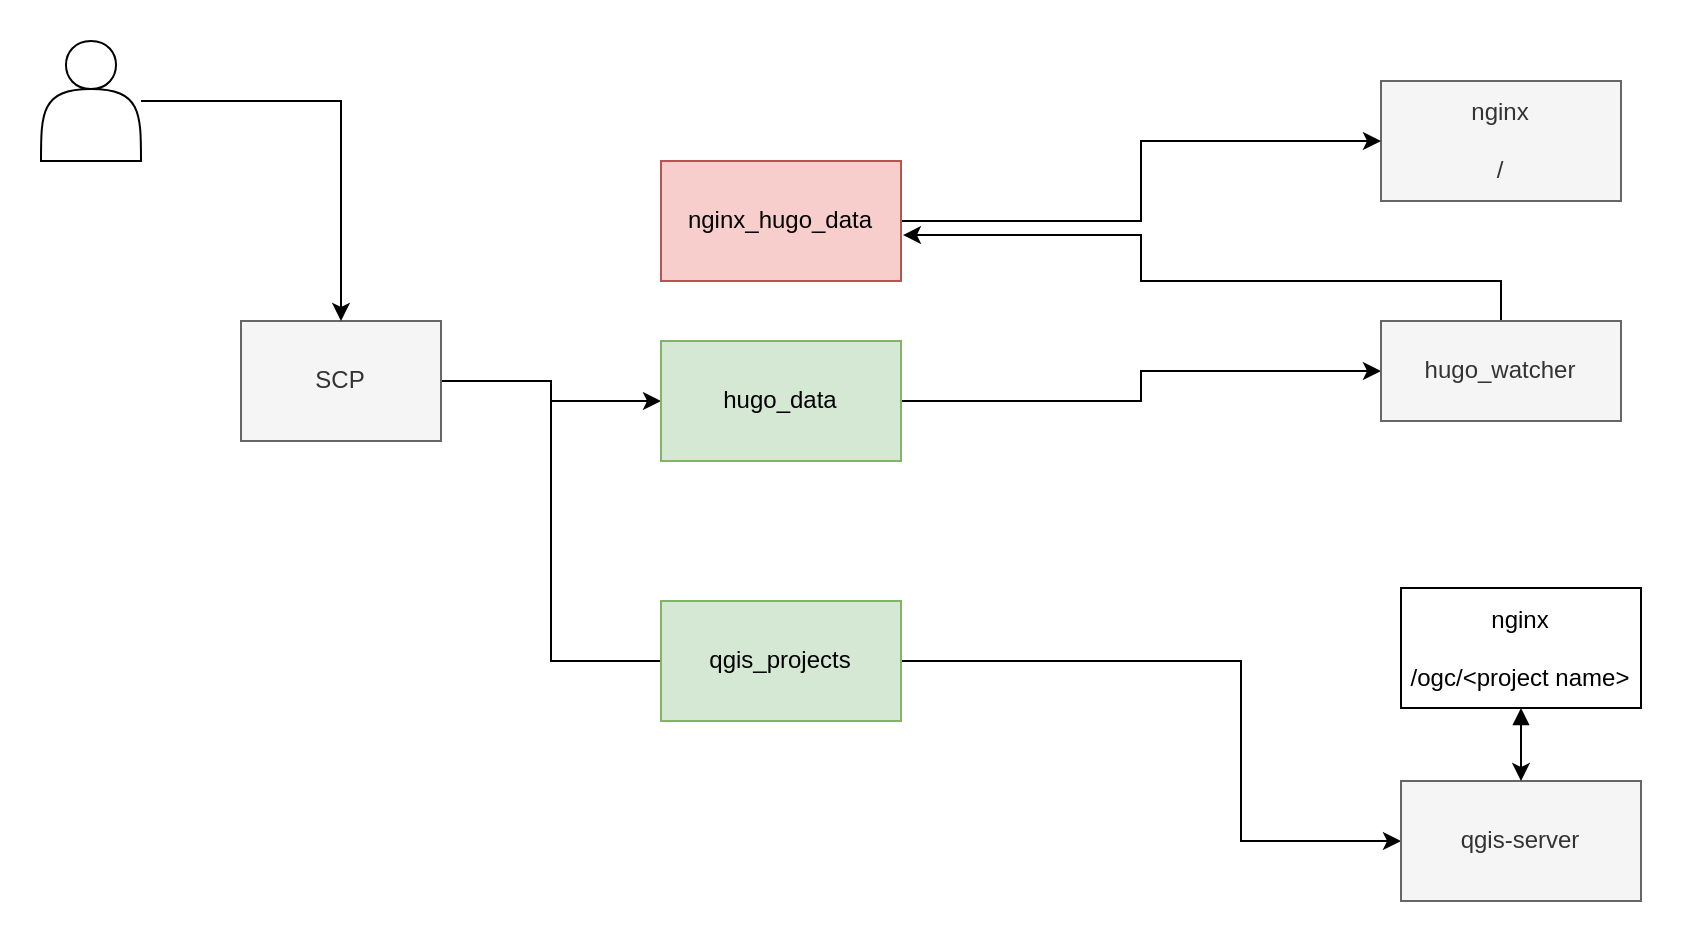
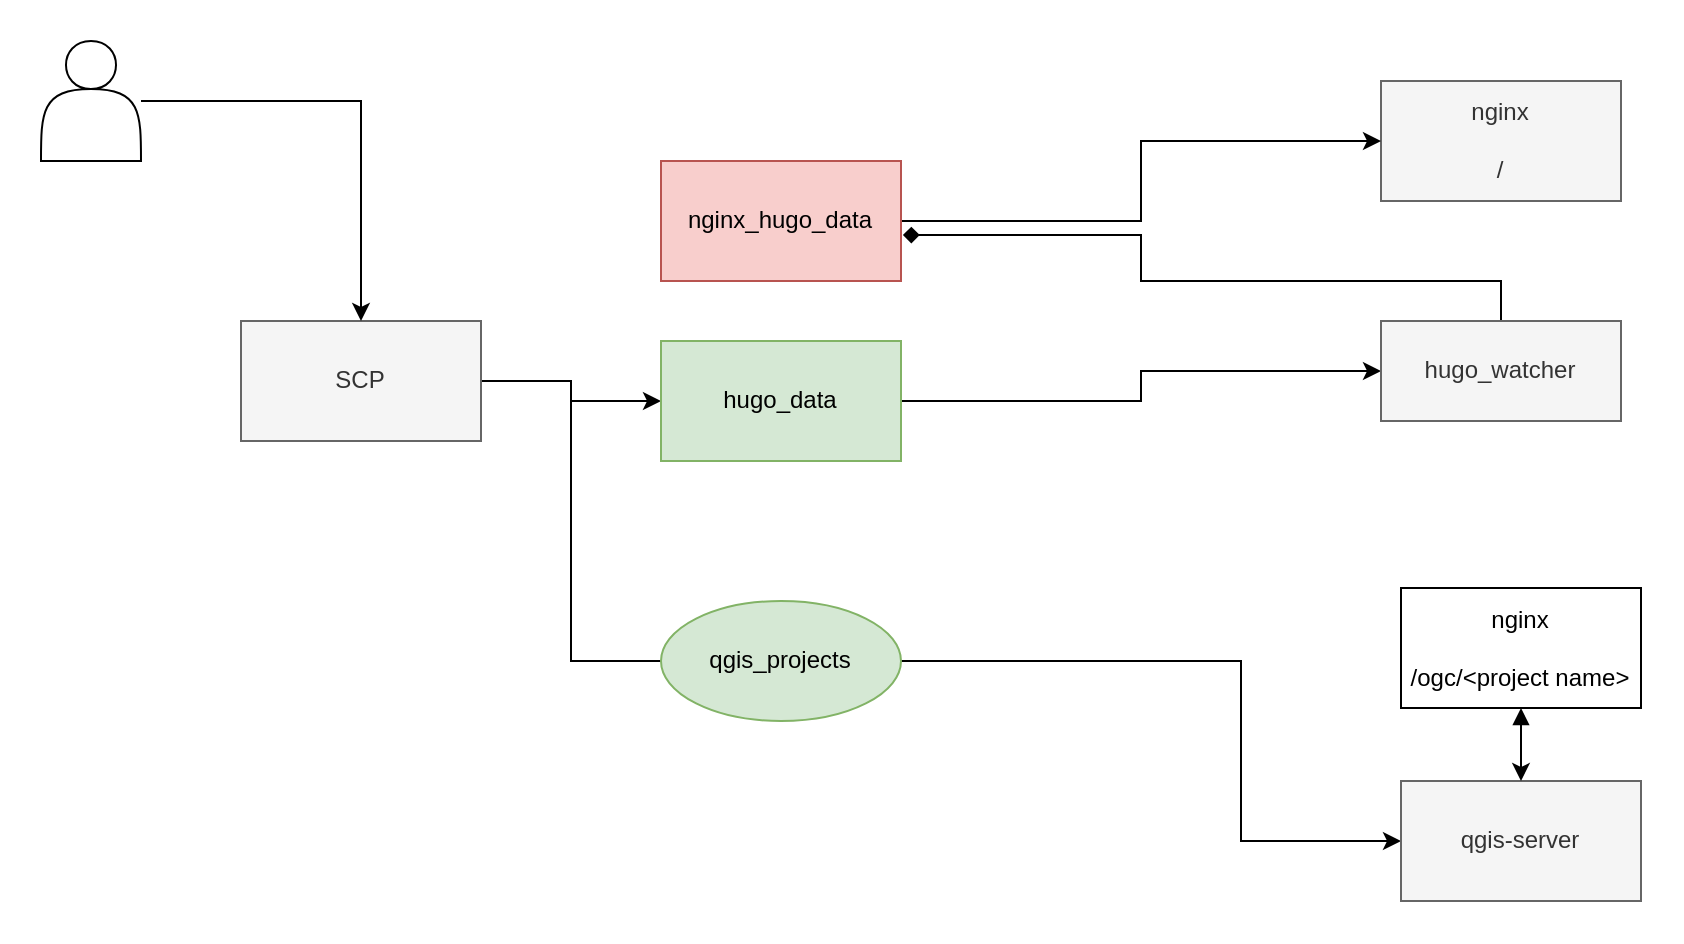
  <mxCell id="0" />
  <mxCell id="1" parent="0" />
  <mxCell id="2" style="edgeStyle=orthogonalEdgeStyle;rounded=0;orthogonalLoop=1;jettySize=auto;html=1;entryX=0;entryY=0.5;entryDx=0;entryDy=0;" edge="1" parent="1" source="4" target="6"><mxGeometry relative="1" as="geometry" /></mxCell>
  <mxCell id="3" style="edgeStyle=orthogonalEdgeStyle;rounded=0;orthogonalLoop=1;jettySize=auto;html=1;entryX=0;entryY=0.5;entryDx=0;entryDy=0;endArrow=none;" edge="1" parent="1" source="4" target="13"><mxGeometry relative="1" as="geometry" /></mxCell>
- <mxCell id="4" value="SCP" style="rounded=0;whiteSpace=wrap;html=1;fillColor=#f5f5f5;strokeColor=#666666;fontColor=#333333;" vertex="1" parent="1"><mxGeometry x="120" y="160" width="100" height="60" as="geometry" /></mxCell>
+ <mxCell id="4" value="SCP" style="rounded=0;whiteSpace=wrap;html=1;fillColor=#f5f5f5;strokeColor=#666666;fontColor=#333333;" vertex="1" parent="1"><mxGeometry x="120" y="160" width="120" height="60" as="geometry" /></mxCell>
  <mxCell id="5" style="edgeStyle=orthogonalEdgeStyle;rounded=0;orthogonalLoop=1;jettySize=auto;html=1;startArrow=none;startFill=0;" edge="1" parent="1" source="6" target="8"><mxGeometry relative="1" as="geometry" /></mxCell>
  <mxCell id="6" value="hugo_data" style="rounded=0;whiteSpace=wrap;html=1;fillColor=#d5e8d4;strokeColor=#82b366;" vertex="1" parent="1"><mxGeometry x="330" y="170" width="120" height="60" as="geometry" /></mxCell>
- <mxCell id="7" style="edgeStyle=orthogonalEdgeStyle;rounded=0;orthogonalLoop=1;jettySize=auto;html=1;exitX=0;exitY=0.25;exitDx=0;exitDy=0;entryX=1.008;entryY=0.617;entryDx=0;entryDy=0;entryPerimeter=0;startArrow=none;startFill=0;" edge="1" parent="1" source="8" target="18"><mxGeometry relative="1" as="geometry"><Array as="points"><mxPoint x="690" y="205" /><mxPoint x="750" y="205" /><mxPoint x="750" y="140" /><mxPoint x="570" y="140" /><mxPoint x="570" y="117" /></Array></mxGeometry></mxCell>
+ <mxCell id="7" style="edgeStyle=orthogonalEdgeStyle;rounded=0;orthogonalLoop=1;jettySize=auto;html=1;exitX=0;exitY=0.25;exitDx=0;exitDy=0;entryX=1.008;entryY=0.617;entryDx=0;entryDy=0;entryPerimeter=0;startArrow=none;startFill=0;endArrow=diamond;" edge="1" parent="1" source="8" target="18"><mxGeometry relative="1" as="geometry"><Array as="points"><mxPoint x="690" y="205" /><mxPoint x="750" y="205" /><mxPoint x="750" y="140" /><mxPoint x="570" y="140" /><mxPoint x="570" y="117" /></Array></mxGeometry></mxCell>
  <mxCell id="8" value="hugo_watcher" style="rounded=0;whiteSpace=wrap;html=1;fillColor=#f5f5f5;strokeColor=#666666;fontColor=#333333;" vertex="1" parent="1"><mxGeometry x="690" y="160" width="120" height="50" as="geometry" /></mxCell>
  <mxCell id="9" style="edgeStyle=orthogonalEdgeStyle;rounded=0;orthogonalLoop=1;jettySize=auto;html=1;" edge="1" parent="1" source="10" target="4"><mxGeometry relative="1" as="geometry" /></mxCell>
  <mxCell id="10" value="" style="shape=actor;whiteSpace=wrap;html=1;" vertex="1" parent="1"><mxGeometry x="20" y="20" width="50" height="60" as="geometry" /></mxCell>
  <mxCell id="11" value="nginx&lt;br&gt;&lt;br&gt;/" style="rounded=0;whiteSpace=wrap;html=1;fillColor=#f5f5f5;strokeColor=#666666;fontColor=#333333;" vertex="1" parent="1"><mxGeometry x="690" y="40" width="120" height="60" as="geometry" /></mxCell>
  <mxCell id="12" style="edgeStyle=orthogonalEdgeStyle;rounded=0;orthogonalLoop=1;jettySize=auto;html=1;" edge="1" parent="1" source="13" target="14"><mxGeometry relative="1" as="geometry"><Array as="points"><mxPoint x="620" y="330" /><mxPoint x="620" y="420" /></Array></mxGeometry></mxCell>
- <mxCell id="13" value="qgis_projects" style="rounded=0;whiteSpace=wrap;html=1;fillColor=#d5e8d4;strokeColor=#82b366;" vertex="1" parent="1"><mxGeometry x="330" y="300" width="120" height="60" as="geometry" /></mxCell>
+ <mxCell id="13" value="qgis_projects" style="ellipse;whiteSpace=wrap;html=1;fillColor=#d5e8d4;strokeColor=#82b366;" vertex="1" parent="1"><mxGeometry x="330" y="300" width="120" height="60" as="geometry" /></mxCell>
  <mxCell id="14" value="qgis-server" style="rounded=0;whiteSpace=wrap;html=1;fillColor=#f5f5f5;strokeColor=#666666;fontColor=#333333;" vertex="1" parent="1"><mxGeometry x="700" y="390" width="120" height="60" as="geometry" /></mxCell>
  <mxCell id="15" style="edgeStyle=orthogonalEdgeStyle;rounded=0;orthogonalLoop=1;jettySize=auto;html=1;exitX=0.5;exitY=1;exitDx=0;exitDy=0;startArrow=block;startFill=1;" edge="1" parent="1" source="16" target="14"><mxGeometry relative="1" as="geometry" /></mxCell>
  <mxCell id="16" value="nginx&lt;br&gt;&lt;br&gt;/ogc/&amp;lt;project name&amp;gt;" style="rounded=0;whiteSpace=wrap;html=1;" vertex="1" parent="1"><mxGeometry x="700" y="293.5" width="120" height="60" as="geometry" /></mxCell>
  <mxCell id="17" style="edgeStyle=orthogonalEdgeStyle;rounded=0;orthogonalLoop=1;jettySize=auto;html=1;exitX=1;exitY=0.5;exitDx=0;exitDy=0;startArrow=none;startFill=0;" edge="1" parent="1" source="18" target="11"><mxGeometry relative="1" as="geometry" /></mxCell>
  <mxCell id="18" value="nginx_hugo_data" style="rounded=0;whiteSpace=wrap;html=1;fillColor=#f8cecc;strokeColor=#b85450;" vertex="1" parent="1"><mxGeometry x="330" y="80" width="120" height="60" as="geometry" /></mxCell>
